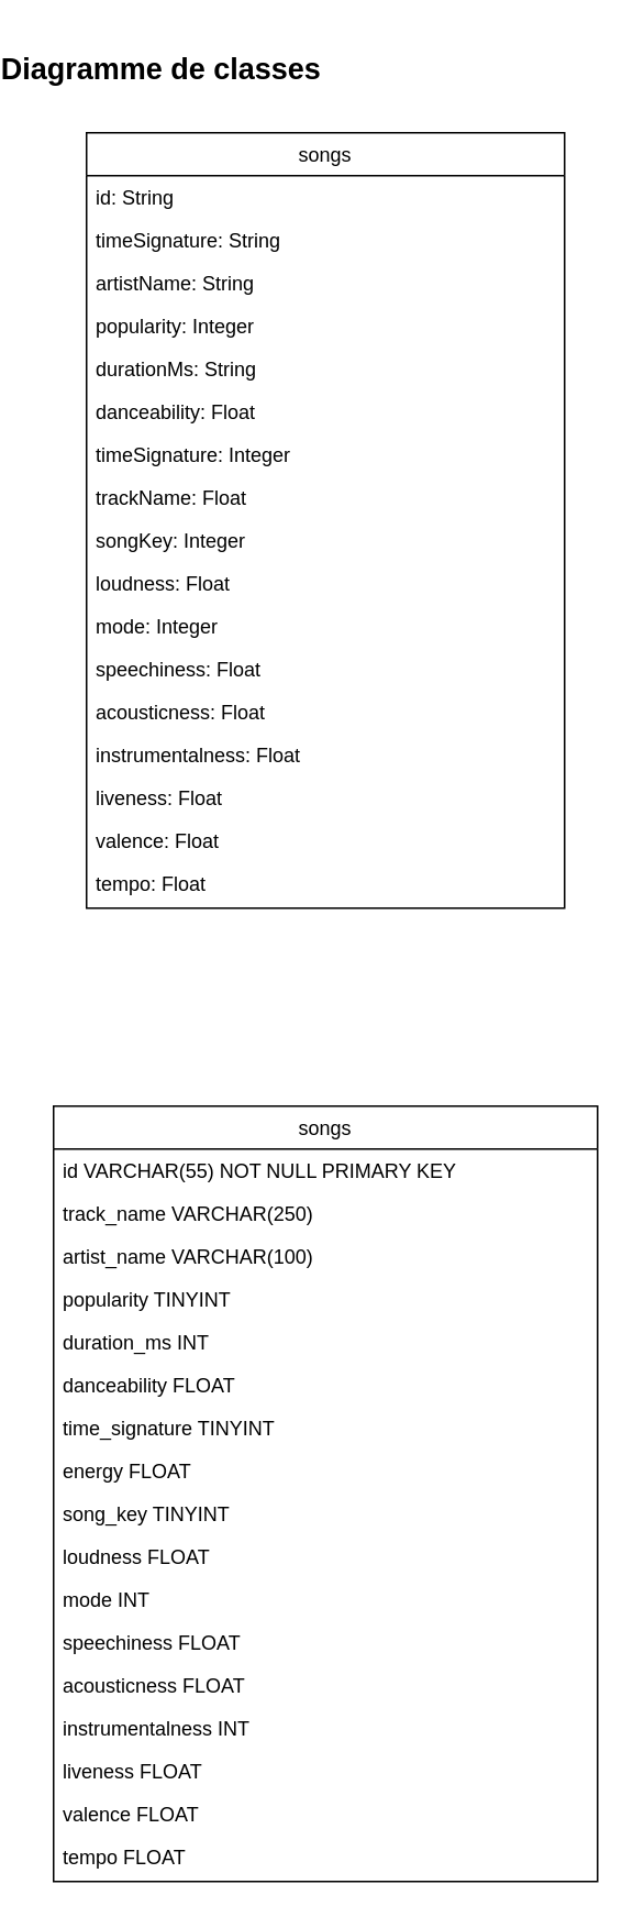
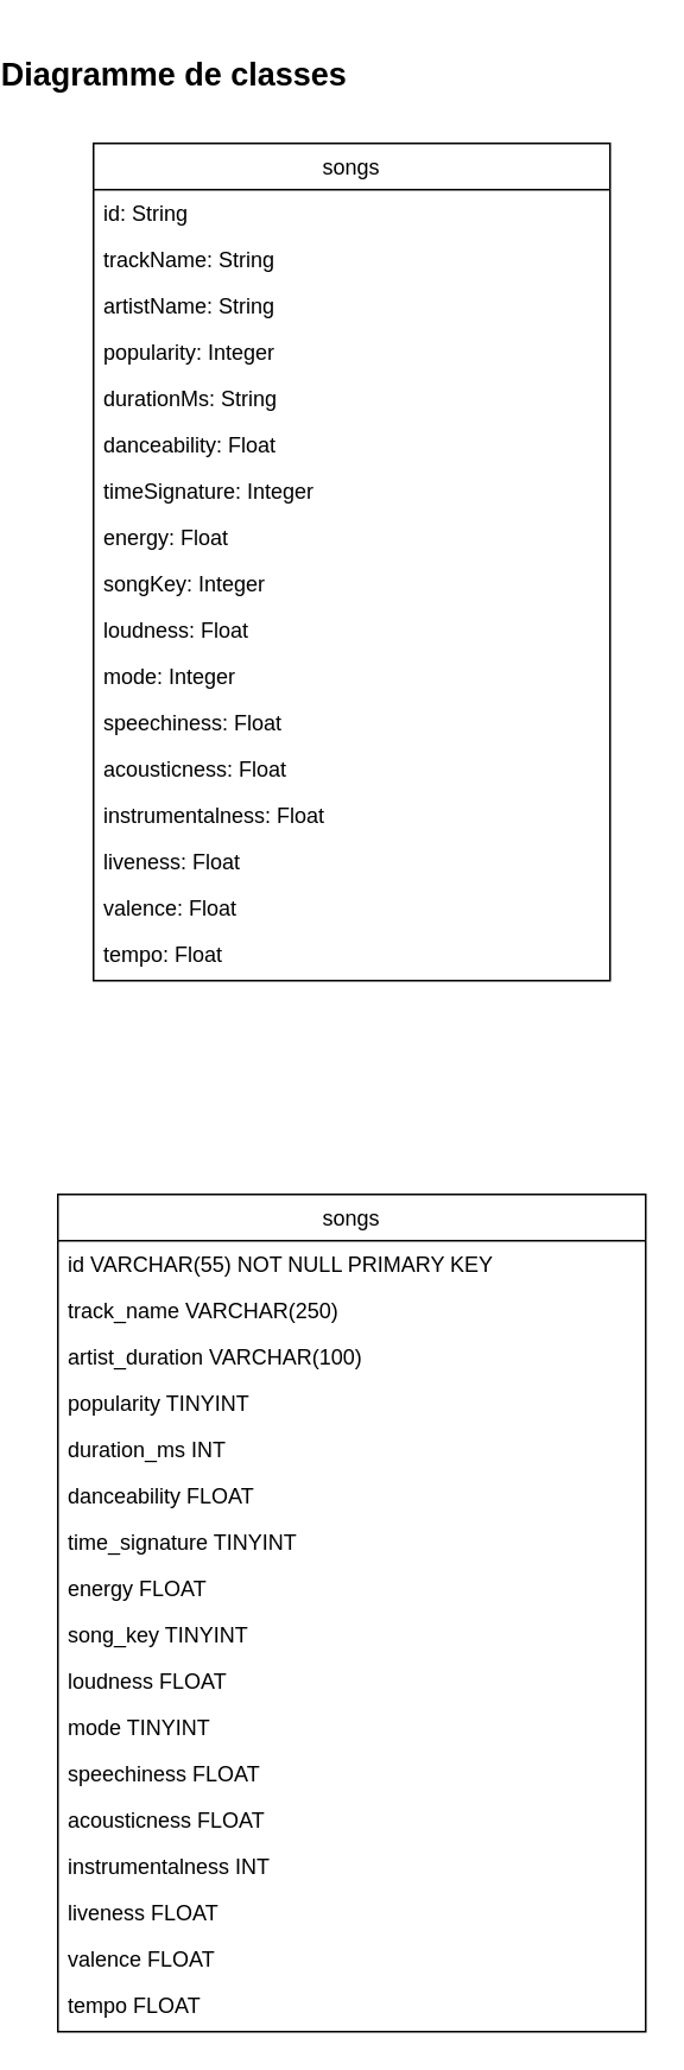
  <mxCell id="0" />
  <mxCell id="1" parent="0" />
  <mxCell id="2" value="songs" style="swimlane;fontStyle=0;align=center;verticalAlign=top;childLayout=stackLayout;horizontal=1;startSize=26;horizontalStack=0;resizeParent=1;resizeLast=0;collapsible=1;marginBottom=0;rounded=0;shadow=0;strokeWidth=1;" parent="1" vertex="1"><mxGeometry x="40" y="80" width="290" height="470" as="geometry"><mxRectangle x="550" y="140" width="160" height="26" as="alternateBounds" /></mxGeometry></mxCell>
  <mxCell id="3" value="id: String" style="text;align=left;verticalAlign=top;spacingLeft=4;spacingRight=4;overflow=hidden;rotatable=0;points=[[0,0.5],[1,0.5]];portConstraint=eastwest;" parent="2" vertex="1"><mxGeometry y="26" width="290" height="26" as="geometry" /></mxCell>
- <mxCell id="4" value="timeSignature: String" style="text;align=left;verticalAlign=top;spacingLeft=4;spacingRight=4;overflow=hidden;rotatable=0;points=[[0,0.5],[1,0.5]];portConstraint=eastwest;rounded=0;shadow=0;html=0;" parent="2" vertex="1"><mxGeometry y="52" width="290" height="26" as="geometry" /></mxCell>
+ <mxCell id="4" value="trackName: String" style="text;align=left;verticalAlign=top;spacingLeft=4;spacingRight=4;overflow=hidden;rotatable=0;points=[[0,0.5],[1,0.5]];portConstraint=eastwest;rounded=0;shadow=0;html=0;" parent="2" vertex="1"><mxGeometry y="52" width="290" height="26" as="geometry" /></mxCell>
  <mxCell id="5" value="artistName: String" style="text;align=left;verticalAlign=top;spacingLeft=4;spacingRight=4;overflow=hidden;rotatable=0;points=[[0,0.5],[1,0.5]];portConstraint=eastwest;rounded=0;shadow=0;html=0;" parent="2" vertex="1"><mxGeometry y="78" width="290" height="26" as="geometry" /></mxCell>
  <mxCell id="6" value="popularity: Integer" style="text;align=left;verticalAlign=top;spacingLeft=4;spacingRight=4;overflow=hidden;rotatable=0;points=[[0,0.5],[1,0.5]];portConstraint=eastwest;rounded=0;shadow=0;html=0;" parent="2" vertex="1"><mxGeometry y="104" width="290" height="26" as="geometry" /></mxCell>
  <mxCell id="7" value="durationMs: String" style="text;align=left;verticalAlign=top;spacingLeft=4;spacingRight=4;overflow=hidden;rotatable=0;points=[[0,0.5],[1,0.5]];portConstraint=eastwest;rounded=0;shadow=0;html=0;" parent="2" vertex="1"><mxGeometry y="130" width="290" height="26" as="geometry" /></mxCell>
  <mxCell id="8" value="danceability: Float" style="text;align=left;verticalAlign=top;spacingLeft=4;spacingRight=4;overflow=hidden;rotatable=0;points=[[0,0.5],[1,0.5]];portConstraint=eastwest;" parent="2" vertex="1"><mxGeometry y="156" width="290" height="26" as="geometry" /></mxCell>
  <mxCell id="9" value="timeSignature: Integer" style="text;align=left;verticalAlign=top;spacingLeft=4;spacingRight=4;overflow=hidden;rotatable=0;points=[[0,0.5],[1,0.5]];portConstraint=eastwest;" parent="2" vertex="1"><mxGeometry y="182" width="290" height="26" as="geometry" /></mxCell>
- <mxCell id="10" value="trackName: Float" style="text;align=left;verticalAlign=top;spacingLeft=4;spacingRight=4;overflow=hidden;rotatable=0;points=[[0,0.5],[1,0.5]];portConstraint=eastwest;" parent="2" vertex="1"><mxGeometry y="208" width="290" height="26" as="geometry" /></mxCell>
+ <mxCell id="10" value="energy: Float" style="text;align=left;verticalAlign=top;spacingLeft=4;spacingRight=4;overflow=hidden;rotatable=0;points=[[0,0.5],[1,0.5]];portConstraint=eastwest;" parent="2" vertex="1"><mxGeometry y="208" width="290" height="26" as="geometry" /></mxCell>
  <mxCell id="11" value="songKey: Integer" style="text;align=left;verticalAlign=top;spacingLeft=4;spacingRight=4;overflow=hidden;rotatable=0;points=[[0,0.5],[1,0.5]];portConstraint=eastwest;" parent="2" vertex="1"><mxGeometry y="234" width="290" height="26" as="geometry" /></mxCell>
  <mxCell id="12" value="loudness: Float" style="text;align=left;verticalAlign=top;spacingLeft=4;spacingRight=4;overflow=hidden;rotatable=0;points=[[0,0.5],[1,0.5]];portConstraint=eastwest;" parent="2" vertex="1"><mxGeometry y="260" width="290" height="26" as="geometry" /></mxCell>
  <mxCell id="13" value="mode: Integer    " style="text;align=left;verticalAlign=top;spacingLeft=4;spacingRight=4;overflow=hidden;rotatable=0;points=[[0,0.5],[1,0.5]];portConstraint=eastwest;" parent="2" vertex="1"><mxGeometry y="286" width="290" height="26" as="geometry" /></mxCell>
  <mxCell id="14" value="speechiness: Float" style="text;align=left;verticalAlign=top;spacingLeft=4;spacingRight=4;overflow=hidden;rotatable=0;points=[[0,0.5],[1,0.5]];portConstraint=eastwest;" parent="2" vertex="1"><mxGeometry y="312" width="290" height="26" as="geometry" /></mxCell>
  <mxCell id="15" value="acousticness: Float" style="text;align=left;verticalAlign=top;spacingLeft=4;spacingRight=4;overflow=hidden;rotatable=0;points=[[0,0.5],[1,0.5]];portConstraint=eastwest;" parent="2" vertex="1"><mxGeometry y="338" width="290" height="26" as="geometry" /></mxCell>
  <mxCell id="16" value="instrumentalness: Float" style="text;align=left;verticalAlign=top;spacingLeft=4;spacingRight=4;overflow=hidden;rotatable=0;points=[[0,0.5],[1,0.5]];portConstraint=eastwest;" parent="2" vertex="1"><mxGeometry y="364" width="290" height="26" as="geometry" /></mxCell>
  <mxCell id="17" value="liveness: Float" style="text;align=left;verticalAlign=top;spacingLeft=4;spacingRight=4;overflow=hidden;rotatable=0;points=[[0,0.5],[1,0.5]];portConstraint=eastwest;" parent="2" vertex="1"><mxGeometry y="390" width="290" height="26" as="geometry" /></mxCell>
  <mxCell id="18" value="valence: Float" style="text;align=left;verticalAlign=top;spacingLeft=4;spacingRight=4;overflow=hidden;rotatable=0;points=[[0,0.5],[1,0.5]];portConstraint=eastwest;" parent="2" vertex="1"><mxGeometry y="416" width="290" height="26" as="geometry" /></mxCell>
  <mxCell id="19" value="tempo: Float" style="text;align=left;verticalAlign=top;spacingLeft=4;spacingRight=4;overflow=hidden;rotatable=0;points=[[0,0.5],[1,0.5]];portConstraint=eastwest;" parent="2" vertex="1"><mxGeometry y="442" width="290" height="26" as="geometry" /></mxCell>
  <mxCell id="20" value="&lt;font style=&quot;font-size: 18px&quot;&gt;Diagramme de classes&lt;/font&gt;" style="text;strokeColor=none;fillColor=none;html=1;fontSize=24;fontStyle=1;verticalAlign=middle;align=center;" parent="1" vertex="1"><mxGeometry x="35" y="20" width="100" height="40" as="geometry" /></mxCell>
  <mxCell id="21" value="songs" style="swimlane;fontStyle=0;align=center;verticalAlign=top;childLayout=stackLayout;horizontal=1;startSize=26;horizontalStack=0;resizeParent=1;resizeLast=0;collapsible=1;marginBottom=0;rounded=0;shadow=0;strokeWidth=1;" parent="1" vertex="1"><mxGeometry x="20" y="670" width="330" height="470" as="geometry"><mxRectangle x="550" y="140" width="160" height="26" as="alternateBounds" /></mxGeometry></mxCell>
  <mxCell id="22" value="id VARCHAR(55) NOT NULL PRIMARY KEY" style="text;align=left;verticalAlign=top;spacingLeft=4;spacingRight=4;overflow=hidden;rotatable=0;points=[[0,0.5],[1,0.5]];portConstraint=eastwest;" parent="21" vertex="1"><mxGeometry y="26" width="330" height="26" as="geometry" /></mxCell>
  <mxCell id="23" value="track_name VARCHAR(250)" style="text;align=left;verticalAlign=top;spacingLeft=4;spacingRight=4;overflow=hidden;rotatable=0;points=[[0,0.5],[1,0.5]];portConstraint=eastwest;rounded=0;shadow=0;html=0;" parent="21" vertex="1"><mxGeometry y="52" width="330" height="26" as="geometry" /></mxCell>
- <mxCell id="24" value="artist_name VARCHAR(100)" style="text;align=left;verticalAlign=top;spacingLeft=4;spacingRight=4;overflow=hidden;rotatable=0;points=[[0,0.5],[1,0.5]];portConstraint=eastwest;rounded=0;shadow=0;html=0;" parent="21" vertex="1"><mxGeometry y="78" width="330" height="26" as="geometry" /></mxCell>
+ <mxCell id="24" value="artist_duration VARCHAR(100)" style="text;align=left;verticalAlign=top;spacingLeft=4;spacingRight=4;overflow=hidden;rotatable=0;points=[[0,0.5],[1,0.5]];portConstraint=eastwest;rounded=0;shadow=0;html=0;" parent="21" vertex="1"><mxGeometry y="78" width="330" height="26" as="geometry" /></mxCell>
  <mxCell id="25" value="popularity TINYINT" style="text;align=left;verticalAlign=top;spacingLeft=4;spacingRight=4;overflow=hidden;rotatable=0;points=[[0,0.5],[1,0.5]];portConstraint=eastwest;rounded=0;shadow=0;html=0;" parent="21" vertex="1"><mxGeometry y="104" width="330" height="26" as="geometry" /></mxCell>
  <mxCell id="26" value="duration_ms INT" style="text;align=left;verticalAlign=top;spacingLeft=4;spacingRight=4;overflow=hidden;rotatable=0;points=[[0,0.5],[1,0.5]];portConstraint=eastwest;rounded=0;shadow=0;html=0;" parent="21" vertex="1"><mxGeometry y="130" width="330" height="26" as="geometry" /></mxCell>
  <mxCell id="27" value="danceability FLOAT" style="text;align=left;verticalAlign=top;spacingLeft=4;spacingRight=4;overflow=hidden;rotatable=0;points=[[0,0.5],[1,0.5]];portConstraint=eastwest;" parent="21" vertex="1"><mxGeometry y="156" width="330" height="26" as="geometry" /></mxCell>
  <mxCell id="28" value="time_signature TINYINT" style="text;align=left;verticalAlign=top;spacingLeft=4;spacingRight=4;overflow=hidden;rotatable=0;points=[[0,0.5],[1,0.5]];portConstraint=eastwest;" parent="21" vertex="1"><mxGeometry y="182" width="330" height="26" as="geometry" /></mxCell>
  <mxCell id="29" value="energy FLOAT" style="text;align=left;verticalAlign=top;spacingLeft=4;spacingRight=4;overflow=hidden;rotatable=0;points=[[0,0.5],[1,0.5]];portConstraint=eastwest;" parent="21" vertex="1"><mxGeometry y="208" width="330" height="26" as="geometry" /></mxCell>
  <mxCell id="30" value="song_key TINYINT" style="text;align=left;verticalAlign=top;spacingLeft=4;spacingRight=4;overflow=hidden;rotatable=0;points=[[0,0.5],[1,0.5]];portConstraint=eastwest;" parent="21" vertex="1"><mxGeometry y="234" width="330" height="26" as="geometry" /></mxCell>
  <mxCell id="31" value="loudness FLOAT" style="text;align=left;verticalAlign=top;spacingLeft=4;spacingRight=4;overflow=hidden;rotatable=0;points=[[0,0.5],[1,0.5]];portConstraint=eastwest;" parent="21" vertex="1"><mxGeometry y="260" width="330" height="26" as="geometry" /></mxCell>
- <mxCell id="32" value="mode INT" style="text;align=left;verticalAlign=top;spacingLeft=4;spacingRight=4;overflow=hidden;rotatable=0;points=[[0,0.5],[1,0.5]];portConstraint=eastwest;" parent="21" vertex="1"><mxGeometry y="286" width="330" height="26" as="geometry" /></mxCell>
+ <mxCell id="32" value="mode TINYINT" style="text;align=left;verticalAlign=top;spacingLeft=4;spacingRight=4;overflow=hidden;rotatable=0;points=[[0,0.5],[1,0.5]];portConstraint=eastwest;" parent="21" vertex="1"><mxGeometry y="286" width="330" height="26" as="geometry" /></mxCell>
  <mxCell id="33" value="speechiness FLOAT" style="text;align=left;verticalAlign=top;spacingLeft=4;spacingRight=4;overflow=hidden;rotatable=0;points=[[0,0.5],[1,0.5]];portConstraint=eastwest;" parent="21" vertex="1"><mxGeometry y="312" width="330" height="26" as="geometry" /></mxCell>
  <mxCell id="34" value="acousticness FLOAT" style="text;align=left;verticalAlign=top;spacingLeft=4;spacingRight=4;overflow=hidden;rotatable=0;points=[[0,0.5],[1,0.5]];portConstraint=eastwest;" parent="21" vertex="1"><mxGeometry y="338" width="330" height="26" as="geometry" /></mxCell>
  <mxCell id="35" value="instrumentalness INT" style="text;align=left;verticalAlign=top;spacingLeft=4;spacingRight=4;overflow=hidden;rotatable=0;points=[[0,0.5],[1,0.5]];portConstraint=eastwest;" parent="21" vertex="1"><mxGeometry y="364" width="330" height="26" as="geometry" /></mxCell>
  <mxCell id="36" value="liveness FLOAT" style="text;align=left;verticalAlign=top;spacingLeft=4;spacingRight=4;overflow=hidden;rotatable=0;points=[[0,0.5],[1,0.5]];portConstraint=eastwest;" parent="21" vertex="1"><mxGeometry y="390" width="330" height="26" as="geometry" /></mxCell>
  <mxCell id="37" value="valence FLOAT" style="text;align=left;verticalAlign=top;spacingLeft=4;spacingRight=4;overflow=hidden;rotatable=0;points=[[0,0.5],[1,0.5]];portConstraint=eastwest;" parent="21" vertex="1"><mxGeometry y="416" width="330" height="26" as="geometry" /></mxCell>
  <mxCell id="38" value="tempo FLOAT" style="text;align=left;verticalAlign=top;spacingLeft=4;spacingRight=4;overflow=hidden;rotatable=0;points=[[0,0.5],[1,0.5]];portConstraint=eastwest;" parent="21" vertex="1"><mxGeometry y="442" width="330" height="26" as="geometry" /></mxCell>
